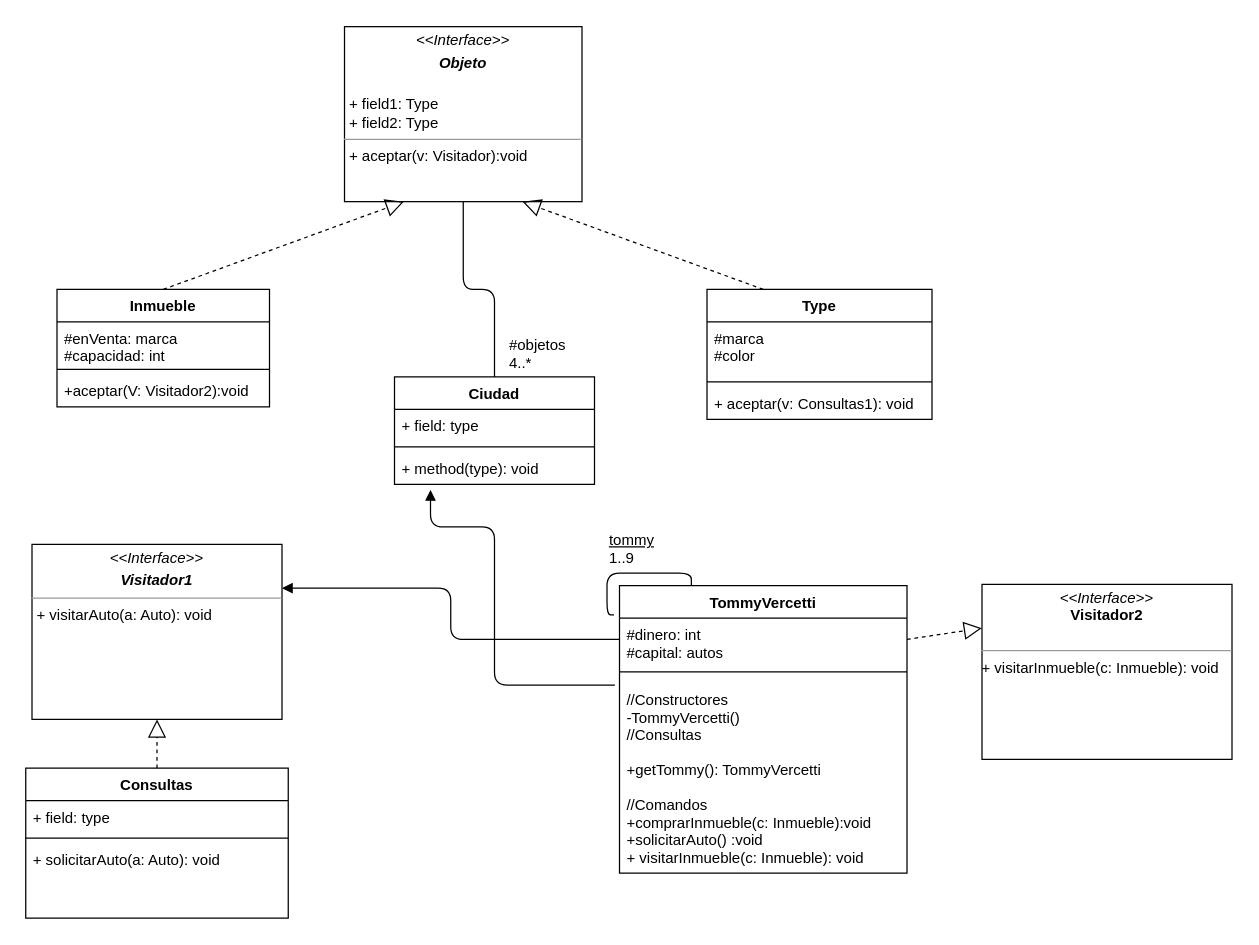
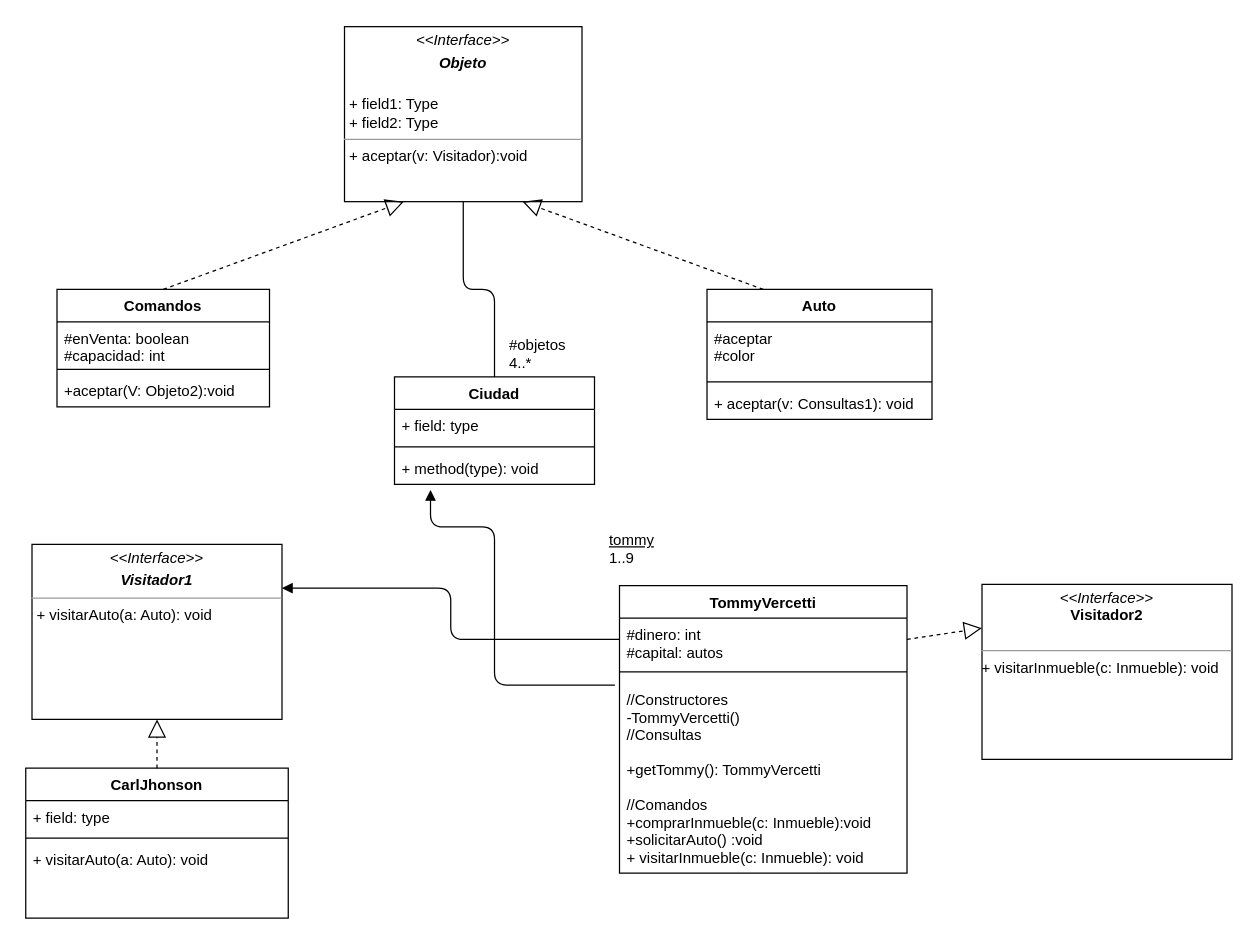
  <mxCell id="0" />
  <mxCell id="1" parent="0" />
  <mxCell id="2" value="Ciudad&#10;" style="swimlane;fontStyle=1;align=center;verticalAlign=top;childLayout=stackLayout;horizontal=1;startSize=26;horizontalStack=0;resizeParent=1;resizeParentMax=0;resizeLast=0;collapsible=1;marginBottom=0;" vertex="1" parent="1"><mxGeometry x="315" y="301" width="160" height="86" as="geometry" /></mxCell>
  <mxCell id="3" value="+ field: type" style="text;strokeColor=none;fillColor=none;align=left;verticalAlign=top;spacingLeft=4;spacingRight=4;overflow=hidden;rotatable=0;points=[[0,0.5],[1,0.5]];portConstraint=eastwest;" vertex="1" parent="2"><mxGeometry y="26" width="160" height="26" as="geometry" /></mxCell>
  <mxCell id="4" value="" style="line;strokeWidth=1;fillColor=none;align=left;verticalAlign=middle;spacingTop=-1;spacingLeft=3;spacingRight=3;rotatable=0;labelPosition=right;points=[];portConstraint=eastwest;" vertex="1" parent="2"><mxGeometry y="52" width="160" height="8" as="geometry" /></mxCell>
  <mxCell id="5" value="+ method(type): void" style="text;strokeColor=none;fillColor=none;align=left;verticalAlign=top;spacingLeft=4;spacingRight=4;overflow=hidden;rotatable=0;points=[[0,0.5],[1,0.5]];portConstraint=eastwest;" vertex="1" parent="2"><mxGeometry y="60" width="160" height="26" as="geometry" /></mxCell>
- <mxCell id="6" value="Type" style="swimlane;fontStyle=1;align=center;verticalAlign=top;childLayout=stackLayout;horizontal=1;startSize=26;horizontalStack=0;resizeParent=1;resizeParentMax=0;resizeLast=0;collapsible=1;marginBottom=0;" vertex="1" parent="1"><mxGeometry x="565" y="231" width="180" height="104" as="geometry" /></mxCell>
- <mxCell id="7" value="#marca&#10;#color" style="text;strokeColor=none;fillColor=none;align=left;verticalAlign=top;spacingLeft=4;spacingRight=4;overflow=hidden;rotatable=0;points=[[0,0.5],[1,0.5]];portConstraint=eastwest;" vertex="1" parent="6"><mxGeometry y="26" width="180" height="44" as="geometry" /></mxCell>
+ <mxCell id="6" value="Auto" style="swimlane;fontStyle=1;align=center;verticalAlign=top;childLayout=stackLayout;horizontal=1;startSize=26;horizontalStack=0;resizeParent=1;resizeParentMax=0;resizeLast=0;collapsible=1;marginBottom=0;" vertex="1" parent="1"><mxGeometry x="565" y="231" width="180" height="104" as="geometry" /></mxCell>
+ <mxCell id="7" value="#aceptar&#10;#color" style="text;strokeColor=none;fillColor=none;align=left;verticalAlign=top;spacingLeft=4;spacingRight=4;overflow=hidden;rotatable=0;points=[[0,0.5],[1,0.5]];portConstraint=eastwest;" vertex="1" parent="6"><mxGeometry y="26" width="180" height="44" as="geometry" /></mxCell>
  <mxCell id="8" value="" style="line;strokeWidth=1;fillColor=none;align=left;verticalAlign=middle;spacingTop=-1;spacingLeft=3;spacingRight=3;rotatable=0;labelPosition=right;points=[];portConstraint=eastwest;" vertex="1" parent="6"><mxGeometry y="70" width="180" height="8" as="geometry" /></mxCell>
  <mxCell id="9" value="+ aceptar(v: Consultas1): void" style="text;strokeColor=none;fillColor=none;align=left;verticalAlign=top;spacingLeft=4;spacingRight=4;overflow=hidden;rotatable=0;points=[[0,0.5],[1,0.5]];portConstraint=eastwest;" vertex="1" parent="6"><mxGeometry y="78" width="180" height="26" as="geometry" /></mxCell>
- <mxCell id="10" value="Inmueble" style="swimlane;fontStyle=1;align=center;verticalAlign=top;childLayout=stackLayout;horizontal=1;startSize=26;horizontalStack=0;resizeParent=1;resizeParentMax=0;resizeLast=0;collapsible=1;marginBottom=0;" vertex="1" parent="1"><mxGeometry x="45" y="231" width="170" height="94" as="geometry" /></mxCell>
- <mxCell id="11" value="#enVenta: marca&#10;#capacidad: int" style="text;strokeColor=none;fillColor=none;align=left;verticalAlign=top;spacingLeft=4;spacingRight=4;overflow=hidden;rotatable=0;points=[[0,0.5],[1,0.5]];portConstraint=eastwest;" vertex="1" parent="10"><mxGeometry y="26" width="170" height="34" as="geometry" /></mxCell>
+ <mxCell id="10" value="Comandos" style="swimlane;fontStyle=1;align=center;verticalAlign=top;childLayout=stackLayout;horizontal=1;startSize=26;horizontalStack=0;resizeParent=1;resizeParentMax=0;resizeLast=0;collapsible=1;marginBottom=0;" vertex="1" parent="1"><mxGeometry x="45" y="231" width="170" height="94" as="geometry" /></mxCell>
+ <mxCell id="11" value="#enVenta: boolean&#10;#capacidad: int" style="text;strokeColor=none;fillColor=none;align=left;verticalAlign=top;spacingLeft=4;spacingRight=4;overflow=hidden;rotatable=0;points=[[0,0.5],[1,0.5]];portConstraint=eastwest;" vertex="1" parent="10"><mxGeometry y="26" width="170" height="34" as="geometry" /></mxCell>
  <mxCell id="12" value="" style="line;strokeWidth=1;fillColor=none;align=left;verticalAlign=middle;spacingTop=-1;spacingLeft=3;spacingRight=3;rotatable=0;labelPosition=right;points=[];portConstraint=eastwest;" vertex="1" parent="10"><mxGeometry y="60" width="170" height="8" as="geometry" /></mxCell>
- <mxCell id="13" value="+aceptar(V: Visitador2):void" style="text;strokeColor=none;fillColor=none;align=left;verticalAlign=top;spacingLeft=4;spacingRight=4;overflow=hidden;rotatable=0;points=[[0,0.5],[1,0.5]];portConstraint=eastwest;" vertex="1" parent="10"><mxGeometry y="68" width="170" height="26" as="geometry" /></mxCell>
+ <mxCell id="13" value="+aceptar(V: Objeto2):void" style="text;strokeColor=none;fillColor=none;align=left;verticalAlign=top;spacingLeft=4;spacingRight=4;overflow=hidden;rotatable=0;points=[[0,0.5],[1,0.5]];portConstraint=eastwest;" vertex="1" parent="10"><mxGeometry y="68" width="170" height="26" as="geometry" /></mxCell>
  <mxCell id="14" value="TommyVercetti" style="swimlane;fontStyle=1;align=center;verticalAlign=top;childLayout=stackLayout;horizontal=1;startSize=26;horizontalStack=0;resizeParent=1;resizeParentMax=0;resizeLast=0;collapsible=1;marginBottom=0;" vertex="1" parent="1"><mxGeometry x="495" y="468" width="230" height="230" as="geometry" /></mxCell>
  <mxCell id="15" value="#dinero: int&#10;#capital: autos&#10;&#10;&#10;" style="text;strokeColor=none;fillColor=none;align=left;verticalAlign=top;spacingLeft=4;spacingRight=4;overflow=hidden;rotatable=0;points=[[0,0.5],[1,0.5]];portConstraint=eastwest;fontStyle=0" vertex="1" parent="14"><mxGeometry y="26" width="230" height="34" as="geometry" /></mxCell>
  <mxCell id="16" value="" style="line;strokeWidth=1;fillColor=none;align=left;verticalAlign=middle;spacingTop=-1;spacingLeft=3;spacingRight=3;rotatable=0;labelPosition=right;points=[];portConstraint=eastwest;" vertex="1" parent="14"><mxGeometry y="60" width="230" height="18" as="geometry" /></mxCell>
  <mxCell id="17" value="//Constructores&#10;-TommyVercetti()&#10;//Consultas&#10;&#10;+getTommy(): TommyVercetti&#10;&#10;//Comandos&#10;+comprarInmueble(c: Inmueble):void&#10;+solicitarAuto() :void&#10;+ visitarInmueble(c: Inmueble): void" style="text;strokeColor=none;fillColor=none;align=left;verticalAlign=top;spacingLeft=4;spacingRight=4;overflow=hidden;rotatable=0;points=[[0,0.5],[1,0.5]];portConstraint=eastwest;fontColor=#000000;labelBackgroundColor=none;" vertex="1" parent="14"><mxGeometry y="78" width="230" height="152" as="geometry" /></mxCell>
- <mxCell id="18" value="" style="endArrow=none;html=1;edgeStyle=orthogonalEdgeStyle;entryX=-0.019;entryY=-0.077;entryDx=0;entryDy=0;entryPerimeter=0;exitX=0.25;exitY=0;exitDx=0;exitDy=0;" edge="1" parent="14" source="14" target="15"><mxGeometry relative="1" as="geometry"><mxPoint x="-270" y="110" as="sourcePoint" /><mxPoint x="-110" y="110" as="targetPoint" /></mxGeometry></mxCell>
- <mxCell id="19" value="" style="resizable=0;html=1;align=left;verticalAlign=bottom;labelBackgroundColor=#ffffff;fontSize=10;" connectable="0" vertex="1" parent="18"><mxGeometry x="-1" relative="1" as="geometry" /></mxCell>
- <mxCell id="20" value="" style="resizable=0;html=1;align=right;verticalAlign=bottom;labelBackgroundColor=#ffffff;fontSize=10;" connectable="0" vertex="1" parent="18"><mxGeometry x="1" relative="1" as="geometry" /></mxCell>
  <mxCell id="21" value="&lt;u&gt;tommy&lt;/u&gt;&lt;br&gt;1..9" style="text;html=1;resizable=0;points=[];autosize=1;align=left;verticalAlign=top;spacingTop=-4;" vertex="1" parent="1"><mxGeometry x="485" y="422" width="50" height="30" as="geometry" /></mxCell>
- <mxCell id="22" value="Consultas" style="swimlane;fontStyle=1;align=center;verticalAlign=top;childLayout=stackLayout;horizontal=1;startSize=26;horizontalStack=0;resizeParent=1;resizeParentMax=0;resizeLast=0;collapsible=1;marginBottom=0;labelBackgroundColor=none;fontColor=#000000;" vertex="1" parent="1"><mxGeometry x="20" y="614" width="210" height="120" as="geometry" /></mxCell>
+ <mxCell id="22" value="CarlJhonson" style="swimlane;fontStyle=1;align=center;verticalAlign=top;childLayout=stackLayout;horizontal=1;startSize=26;horizontalStack=0;resizeParent=1;resizeParentMax=0;resizeLast=0;collapsible=1;marginBottom=0;labelBackgroundColor=none;fontColor=#000000;" vertex="1" parent="1"><mxGeometry x="20" y="614" width="210" height="120" as="geometry" /></mxCell>
  <mxCell id="23" value="+ field: type" style="text;strokeColor=none;fillColor=none;align=left;verticalAlign=top;spacingLeft=4;spacingRight=4;overflow=hidden;rotatable=0;points=[[0,0.5],[1,0.5]];portConstraint=eastwest;" vertex="1" parent="22"><mxGeometry y="26" width="210" height="26" as="geometry" /></mxCell>
  <mxCell id="24" value="" style="line;strokeWidth=1;fillColor=none;align=left;verticalAlign=middle;spacingTop=-1;spacingLeft=3;spacingRight=3;rotatable=0;labelPosition=right;points=[];portConstraint=eastwest;" vertex="1" parent="22"><mxGeometry y="52" width="210" height="8" as="geometry" /></mxCell>
- <mxCell id="25" value="+ solicitarAuto(a: Auto): void&#10;" style="text;strokeColor=none;fillColor=none;align=left;verticalAlign=top;spacingLeft=4;spacingRight=4;overflow=hidden;rotatable=0;points=[[0,0.5],[1,0.5]];portConstraint=eastwest;" vertex="1" parent="22"><mxGeometry y="60" width="210" height="60" as="geometry" /></mxCell>
+ <mxCell id="25" value="+ visitarAuto(a: Auto): void&#10;" style="text;strokeColor=none;fillColor=none;align=left;verticalAlign=top;spacingLeft=4;spacingRight=4;overflow=hidden;rotatable=0;points=[[0,0.5],[1,0.5]];portConstraint=eastwest;" vertex="1" parent="22"><mxGeometry y="60" width="210" height="60" as="geometry" /></mxCell>
  <mxCell id="26" value="&lt;p style=&quot;margin: 0px ; margin-top: 4px ; text-align: center&quot;&gt;&lt;i&gt;&amp;lt;&amp;lt;Interface&amp;gt;&amp;gt;&lt;/i&gt;&lt;/p&gt;&lt;p style=&quot;margin: 0px ; margin-top: 4px ; text-align: center&quot;&gt;&lt;b&gt;&lt;i&gt;Visitador1&lt;/i&gt;&lt;/b&gt;&lt;/p&gt;&lt;hr size=&quot;1&quot;&gt;&lt;p style=&quot;margin: 0px ; margin-left: 4px&quot;&gt;+ visitarAuto(a: Auto): void&lt;br style=&quot;padding: 0px ; margin: 0px&quot;&gt;&lt;br&gt;&lt;/p&gt;" style="verticalAlign=top;align=left;overflow=fill;fontSize=12;fontFamily=Helvetica;html=1;labelBackgroundColor=none;" vertex="1" parent="1"><mxGeometry x="25" y="435" width="200" height="140" as="geometry" /></mxCell>
  <mxCell id="27" value="&lt;p style=&quot;margin: 0px ; margin-top: 4px ; text-align: center&quot;&gt;&lt;i&gt;&amp;lt;&amp;lt;Interface&amp;gt;&amp;gt;&lt;/i&gt;&lt;/p&gt;&lt;p style=&quot;margin: 0px ; margin-top: 4px ; text-align: center&quot;&gt;&lt;i&gt;&lt;b&gt;Objeto&lt;/b&gt;&lt;/i&gt;&lt;br&gt;&lt;/p&gt;&lt;p style=&quot;margin: 0px ; margin-top: 4px ; text-align: center&quot;&gt;&lt;i&gt;&lt;b&gt;&lt;br&gt;&lt;/b&gt;&lt;/i&gt;&lt;/p&gt;&lt;p style=&quot;margin: 0px ; margin-left: 4px&quot;&gt;+ field1: Type&lt;br&gt;+ field2: Type&lt;/p&gt;&lt;hr size=&quot;1&quot;&gt;&lt;p style=&quot;margin: 0px ; margin-left: 4px&quot;&gt;+ aceptar(v: Visitador):void&lt;br&gt;&lt;/p&gt;" style="verticalAlign=top;align=left;overflow=fill;fontSize=12;fontFamily=Helvetica;html=1;labelBackgroundColor=none;" vertex="1" parent="1"><mxGeometry x="275" y="20.833" width="190" height="140" as="geometry" /></mxCell>
  <mxCell id="28" value="" style="endArrow=block;dashed=1;endFill=0;endSize=12;html=1;fontColor=#000000;exitX=0.5;exitY=0;exitDx=0;exitDy=0;entryX=0.25;entryY=1;entryDx=0;entryDy=0;" edge="1" parent="1" source="10" target="27"><mxGeometry width="160" relative="1" as="geometry"><mxPoint x="249.5" y="211" as="sourcePoint" /><mxPoint x="409.5" y="211" as="targetPoint" /></mxGeometry></mxCell>
  <mxCell id="29" value="" style="endArrow=block;dashed=1;endFill=0;endSize=12;html=1;fontColor=#000000;exitX=0.25;exitY=0;exitDx=0;exitDy=0;entryX=0.75;entryY=1;entryDx=0;entryDy=0;" edge="1" parent="1" source="6" target="27"><mxGeometry width="160" relative="1" as="geometry"><mxPoint x="425" y="241" as="sourcePoint" /><mxPoint x="585" y="241" as="targetPoint" /></mxGeometry></mxCell>
  <mxCell id="30" value="" style="endArrow=block;dashed=1;endFill=0;endSize=12;html=1;fontColor=#000000;exitX=0.5;exitY=0;exitDx=0;exitDy=0;entryX=0.5;entryY=1;entryDx=0;entryDy=0;" edge="1" parent="1" source="22" target="26"><mxGeometry width="160" relative="1" as="geometry"><mxPoint x="25" y="721" as="sourcePoint" /><mxPoint x="185" y="721" as="targetPoint" /></mxGeometry></mxCell>
  <mxCell id="31" value="" style="endArrow=block;endFill=1;html=1;edgeStyle=orthogonalEdgeStyle;align=left;verticalAlign=top;fontColor=#000000;exitX=0;exitY=0.5;exitDx=0;exitDy=0;entryX=1;entryY=0.25;entryDx=0;entryDy=0;" edge="1" parent="1" source="15" target="26"><mxGeometry x="-1" relative="1" as="geometry"><mxPoint x="315" y="545" as="sourcePoint" /><mxPoint x="475" y="545" as="targetPoint" /></mxGeometry></mxCell>
  <mxCell id="32" value="" style="endArrow=block;endFill=1;html=1;edgeStyle=orthogonalEdgeStyle;align=left;verticalAlign=top;fontColor=#000000;exitX=-0.016;exitY=0.01;exitDx=0;exitDy=0;exitPerimeter=0;entryX=0.18;entryY=1.173;entryDx=0;entryDy=0;entryPerimeter=0;" edge="1" parent="1" source="17" target="5"><mxGeometry x="-1" relative="1" as="geometry"><mxPoint x="315" y="572.5" as="sourcePoint" /><mxPoint x="475" y="572.5" as="targetPoint" /><Array as="points"><mxPoint x="395" y="547" /><mxPoint x="395" y="421" /><mxPoint x="344" y="421" /></Array></mxGeometry></mxCell>
  <mxCell id="33" value="" style="endArrow=none;html=1;edgeStyle=orthogonalEdgeStyle;fontColor=#000000;exitX=0.5;exitY=0;exitDx=0;exitDy=0;entryX=0.5;entryY=1;entryDx=0;entryDy=0;" edge="1" parent="1" source="2" target="27"><mxGeometry relative="1" as="geometry"><mxPoint x="305" y="241" as="sourcePoint" /><mxPoint x="465" y="241" as="targetPoint" /></mxGeometry></mxCell>
  <mxCell id="34" value="#objetos&lt;br&gt;4..*" style="text;html=1;resizable=0;points=[];autosize=1;align=left;verticalAlign=top;spacingTop=-4;fontColor=#000000;" vertex="1" parent="1"><mxGeometry x="405" y="265.5" width="60" height="30" as="geometry" /></mxCell>
  <mxCell id="35" value="&lt;p style=&quot;margin: 0px ; margin-top: 4px ; text-align: center&quot;&gt;&lt;i&gt;&amp;lt;&amp;lt;Interface&amp;gt;&amp;gt;&lt;/i&gt;&lt;br&gt;&lt;b&gt;Visitador2&lt;/b&gt;&lt;/p&gt;&lt;p style=&quot;margin: 0px ; margin-left: 4px&quot;&gt;&lt;br&gt;&lt;/p&gt;&lt;hr size=&quot;1&quot;&gt;+ visitarInmueble(c: Inmueble): void&lt;p style=&quot;margin: 0px ; margin-left: 4px&quot;&gt;&lt;br&gt;&lt;/p&gt;" style="verticalAlign=top;align=left;overflow=fill;fontSize=12;fontFamily=Helvetica;html=1;labelBackgroundColor=none;" vertex="1" parent="1"><mxGeometry x="785" y="467" width="200" height="140" as="geometry" /></mxCell>
  <mxCell id="36" value="" style="endArrow=block;dashed=1;endFill=0;endSize=12;html=1;fontColor=#000000;exitX=1;exitY=0.5;exitDx=0;exitDy=0;entryX=0;entryY=0.25;entryDx=0;entryDy=0;" edge="1" parent="1" source="15" target="35"><mxGeometry width="160" relative="1" as="geometry"><mxPoint x="754.5" y="651" as="sourcePoint" /><mxPoint x="914.5" y="651" as="targetPoint" /></mxGeometry></mxCell>
